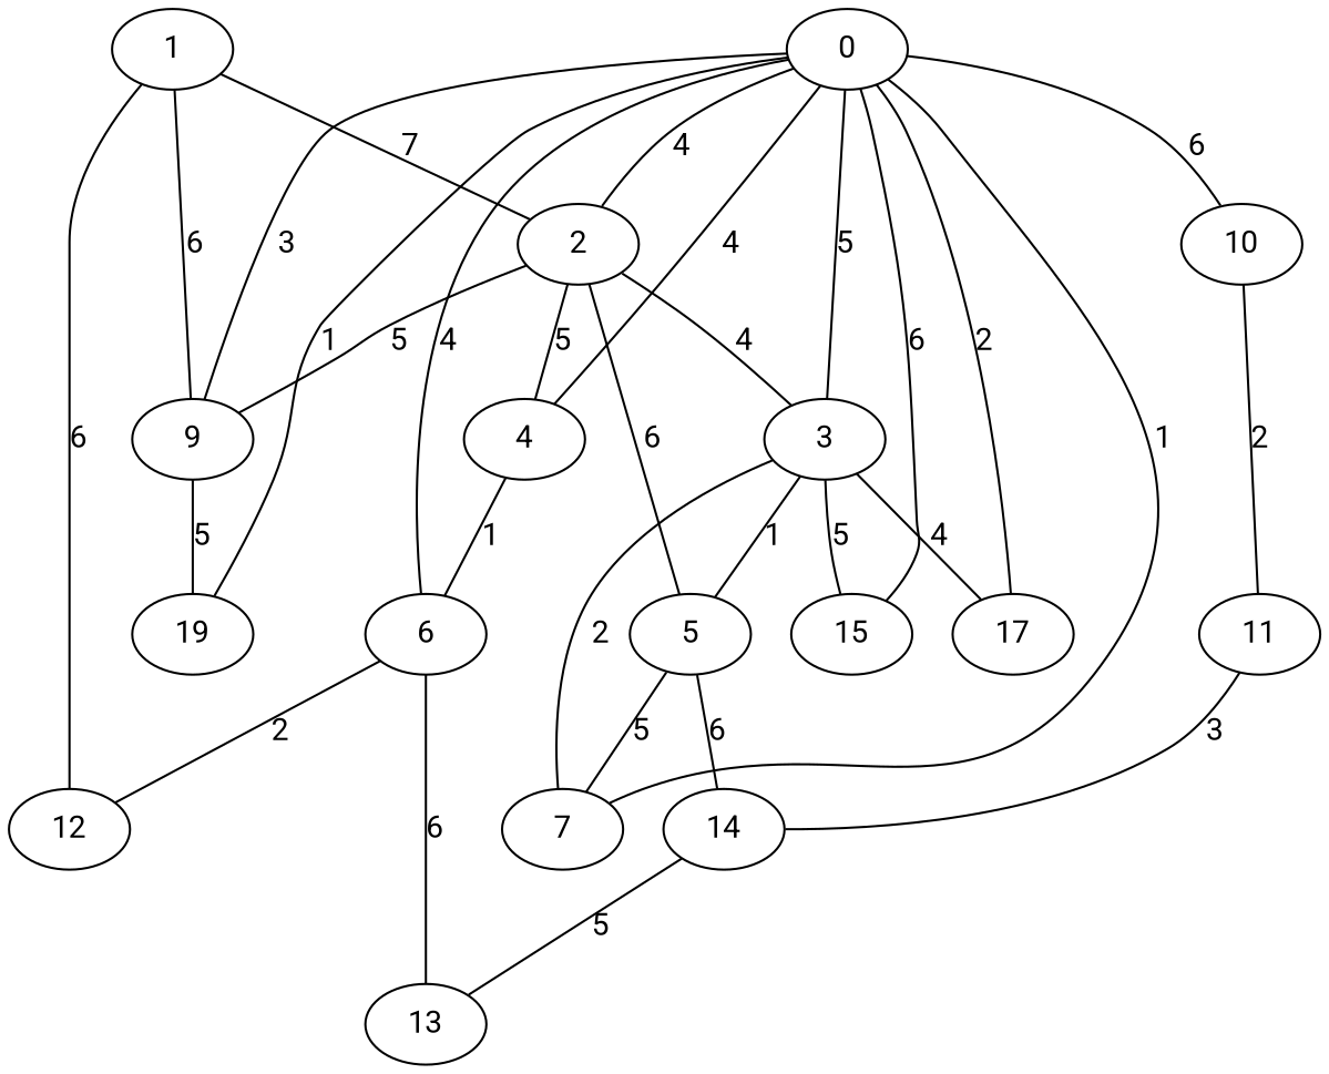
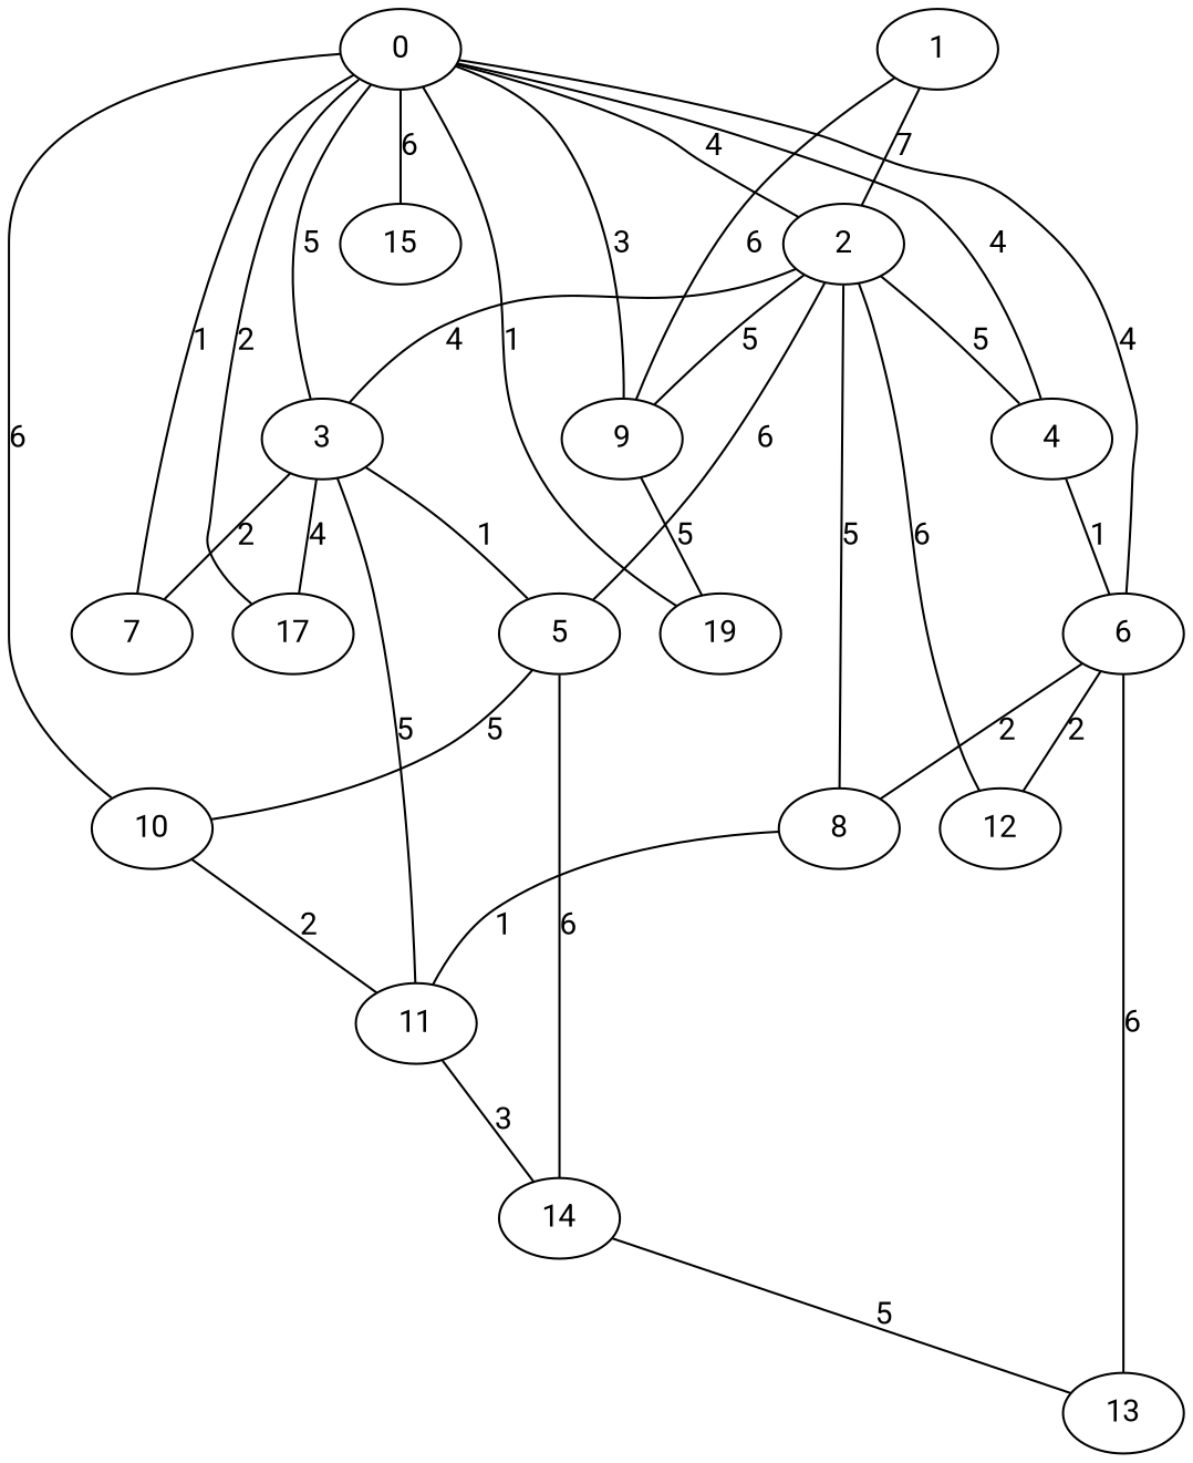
  graph {
    fontname=Roboto
    node [fontname=Roboto habit=2 x=7 y=6]
    edge [fontname=Roboto weight=5]
    0 [habit=5 x=5 y=3]
    2 [habit=8 y=5]
    3 [habit=8 x=3 y=4]
    4 [habit=3 x=5]
    6 [x=8]
    7 [x=4 y=2]
    9 [habit=6 y=1]
    10 [habit=6 x=4 y=8]
    15 [base=1 habit=4 x=1 y=3]
    n10 [habit=3 label=19 y=2]
    17 [habit=4 x=2 y=1]
    5 [habit=10 x=3]
+   8 [habit=10 y=8]
    12 [base=2 habit=6 x=10 y=5]
    13 [x=9 y=10]
    11 [habit=7 x=6 y=10]
    1 [habit=4 x=10 y=2]
    14 [habit=1 x=3 y=10]
    0 -- 2 [label=4 weight=4]
    0 -- 3 [label=5]
    0 -- 4 [label=4 weight=6]
    0 -- 6 [label=4 weight=4]
    0 -- 7 [label=1 weight=1]
    0 -- 9 [label=3 weight=3]
    0 -- 10 [label=6 weight=6]
    0 -- 15 [label=6 weight=6]
    0 -- n10 [label=1 weight=1]
    0 -- 17 [label=2 weight=7]
    2 -- 3 [label=4 weight=4]
    2 -- 4 [label=5]
    2 -- 9 [label=5]
    2 -- 5 [label=6 weight=6]
-   1 -- 12 [label=6 weight=6]
+   2 -- 8 [label=5]
+   2 -- 12 [label=6 weight=6]
    3 -- 7 [label=2 weight=2]
-   3 -- 15 [label=5]
+   3 -- 11 [label=5]
    3 -- 17 [label=4 weight=4]
    3 -- 5 [label=1 weight=1]
    4 -- 6 [label=1 weight=1]
+   6 -- 8 [label=2 weight=2]
    6 -- 12 [label=2 weight=2]
    6 -- 13 [label=6 weight=6]
    9 -- n10 [label=5]
    10 -- 11 [label=2 weight=1]
-   5 -- 7 [label=5]
+   5 -- 10 [label=5]
    5 -- 14 [label=6 weight=6]
+   8 -- 11 [label=1 weight=1]
    11 -- 14 [label=3 weight=3]
    1 -- 2 [label=7 weight=7]
    1 -- 9 [label=6 weight=6]
    14 -- 13 [label=5]
  }
